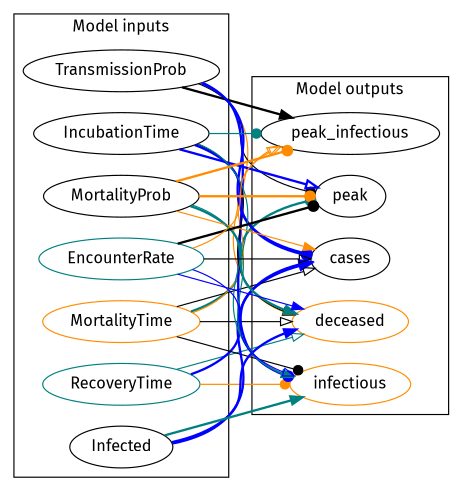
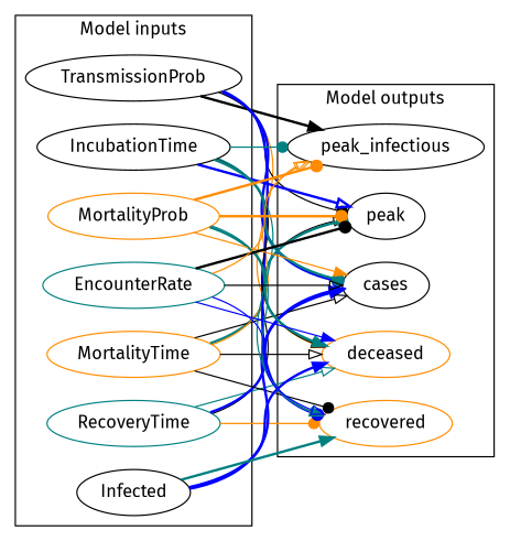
  digraph {
    fontname="Fira Sans"
    newrank=True
    rankdir=LR
    node [color=black fontname="Fira Sans"]
    edge [arrowhead=onormal color=black fontname="Fira Sans" style=solid]
    deceased [color=darkorange]
    peak
    cases
    peak_infectious
-   recovered [color=darkorange label=infectious]
+   recovered [color=darkorange]
    RecoveryTime [color=teal]
    MortalityTime [color=darkorange]
    Infected
    TransmissionProb
    IncubationTime
-   MortalityProb
+   MortalityProb [color=darkorange]
    EncounterRate [color=teal]
    subgraph cluster_1 {
      label="Model outputs"
      deceased
      peak
      cases
      peak_infectious
      recovered
    }
    subgraph cluster_2 {
      label="Model inputs"
      RecoveryTime
      MortalityTime
      Infected
      TransmissionProb
      IncubationTime
      MortalityProb
      EncounterRate
    }
    RecoveryTime -> deceased [color=teal]
+   RecoveryTime -> peak
    RecoveryTime -> cases [arrowhead=normal color=blue style=bold]
    RecoveryTime -> recovered [arrowhead=dot color=darkorange]
    MortalityTime -> deceased
    MortalityTime -> peak [arrowhead=dot color=teal style=bold]
    MortalityTime -> cases
    MortalityTime -> peak_infectious [color=darkorange]
    MortalityTime -> recovered [arrowhead=dot]
    Infected -> deceased [arrowhead=normal color=blue style=bold]
    Infected -> cases [color=blue style=bold]
    Infected -> recovered [arrowhead=normal color=teal style=bold]
    TransmissionProb -> deceased [color=darkorange]
    TransmissionProb -> peak [arrowhead=dot]
    TransmissionProb -> cases [arrowhead=dot color=blue style=bold]
    TransmissionProb -> peak_infectious [arrowhead=normal style=bold]
    TransmissionProb -> recovered [arrowhead=dot color=blue style=bold]
    IncubationTime -> deceased [arrowhead=normal]
    IncubationTime -> peak [color=blue style=bold]
-   IncubationTime -> cases [arrowhead=dot color=blue style=bold]
+   IncubationTime -> cases [arrowhead=dot color=teal style=bold]
    IncubationTime -> peak_infectious [arrowhead=dot color=teal]
    IncubationTime -> recovered [arrowhead=normal color=teal]
    MortalityProb -> deceased [arrowhead=normal color=teal style=bold]
    MortalityProb -> peak [arrowhead=dot color=darkorange style=bold]
    MortalityProb -> cases [arrowhead=normal color=darkorange]
    MortalityProb -> peak_infectious [arrowhead=dot color=darkorange style=bold]
    MortalityProb -> recovered [color=teal]
    EncounterRate -> deceased [arrowhead=normal color=blue]
    EncounterRate -> peak [arrowhead=dot style=bold]
    EncounterRate -> cases
    EncounterRate -> peak_infectious [color=darkorange]
    EncounterRate -> recovered [color=blue]
  }
